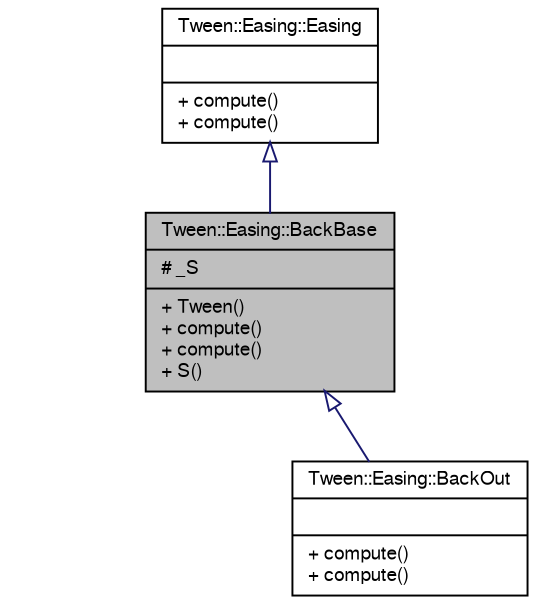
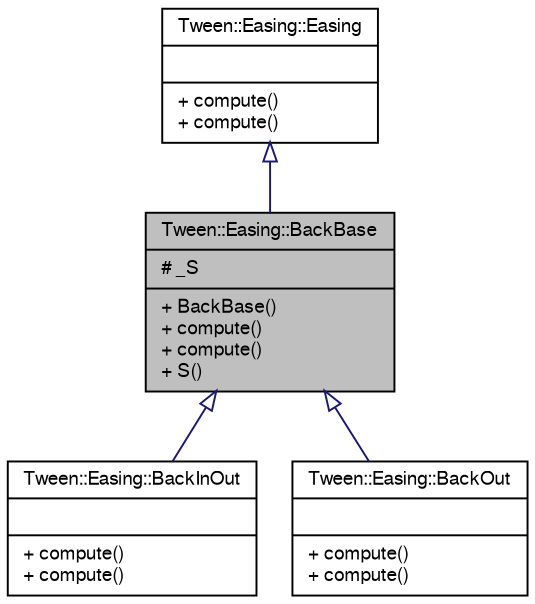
  digraph {
    node [color=black fontname=FreeSans fontsize=10 shape=record]
    edge [arrowtail=onormal color=midnightblue dir=back fontname=FreeSans fontsize=10 labelfontname=FreeSans labelfontsize=10 style=solid]
-   n1 [fillcolor=grey75 fontcolor=black height=0.2 label="{Tween::Easing::BackBase\n|# _S\l|+ Tween()\l+ compute()\l+ compute()\l+ S()\l}" style=filled width=0.4]
+   n1 [fillcolor=grey75 fontcolor=black height=0.2 label="{Tween::Easing::BackBase\n|# _S\l|+ BackBase()\l+ compute()\l+ compute()\l+ S()\l}" style=filled width=0.4]
+   n2 [height=0.2 label="{Tween::Easing::BackInOut\n||+ compute()\l+ compute()\l}" width=0.4]
    n3 [height=0.2 label="{Tween::Easing::BackOut\n||+ compute()\l+ compute()\l}" width=0.4]
    n4 [height=0.2 label="{Tween::Easing::Easing\n||+ compute()\l+ compute()\l}" width=0.4]
+   n1 -> n2
    n1 -> n3
    n4 -> n1
  }
